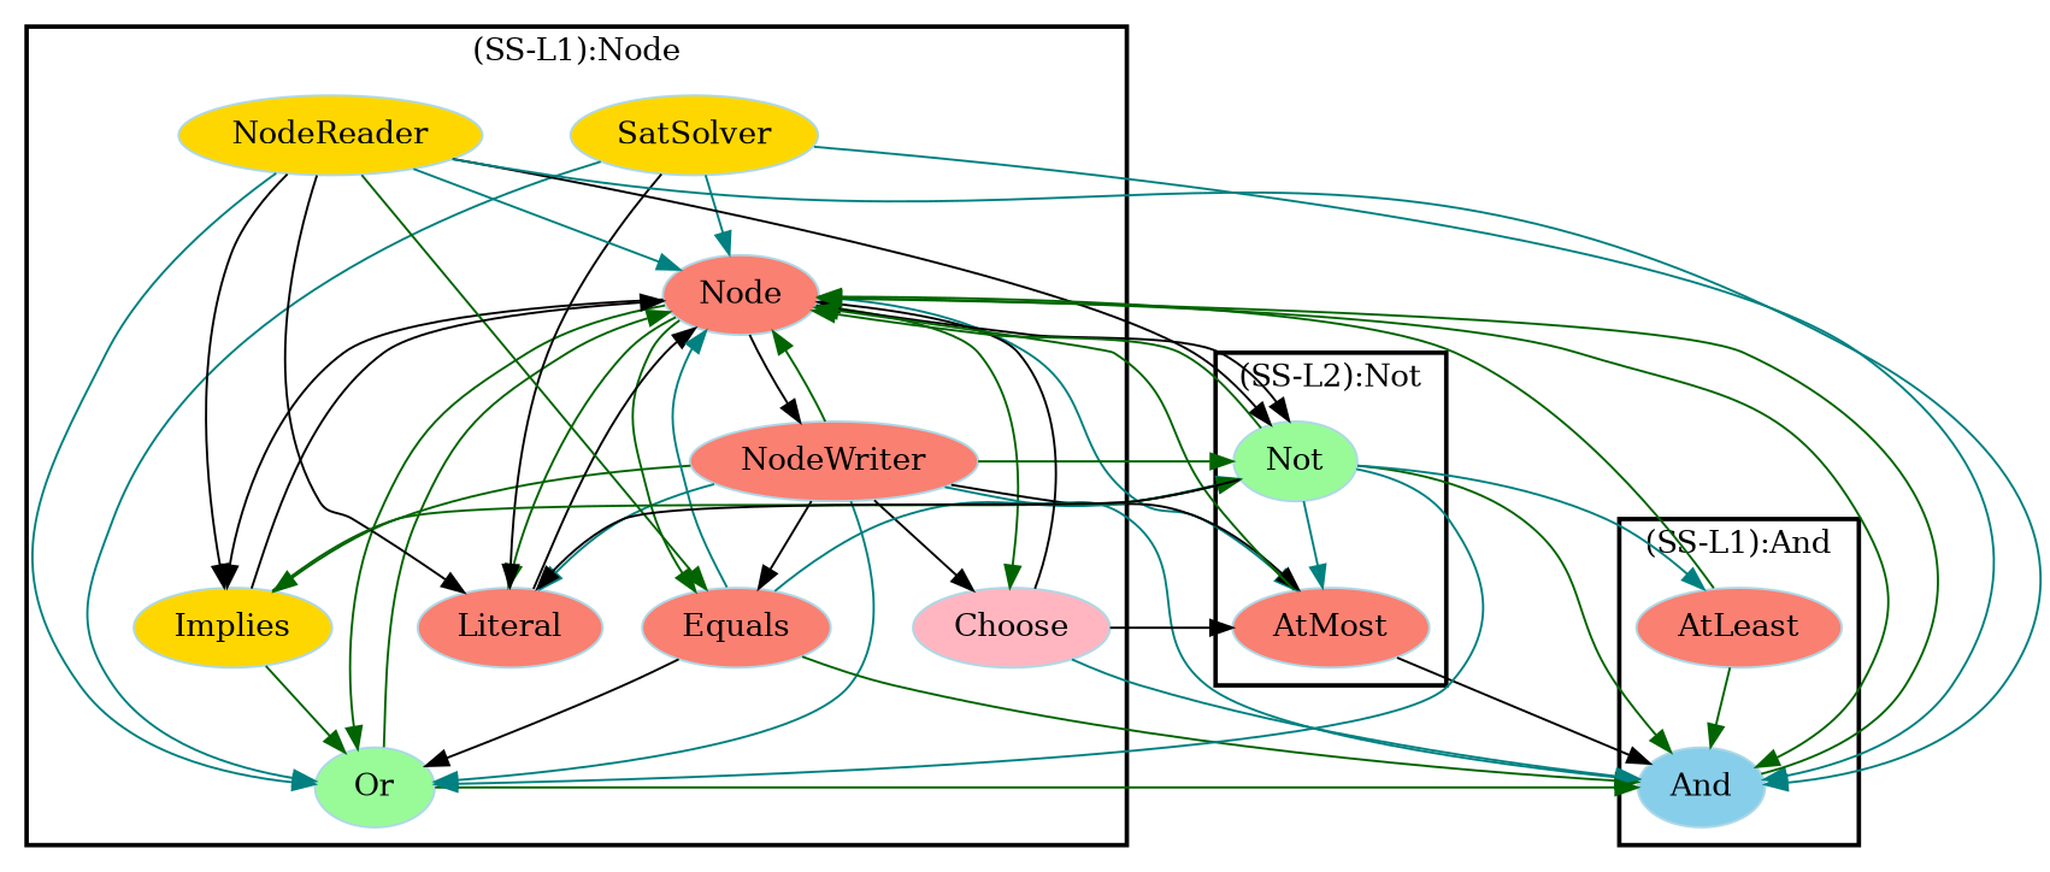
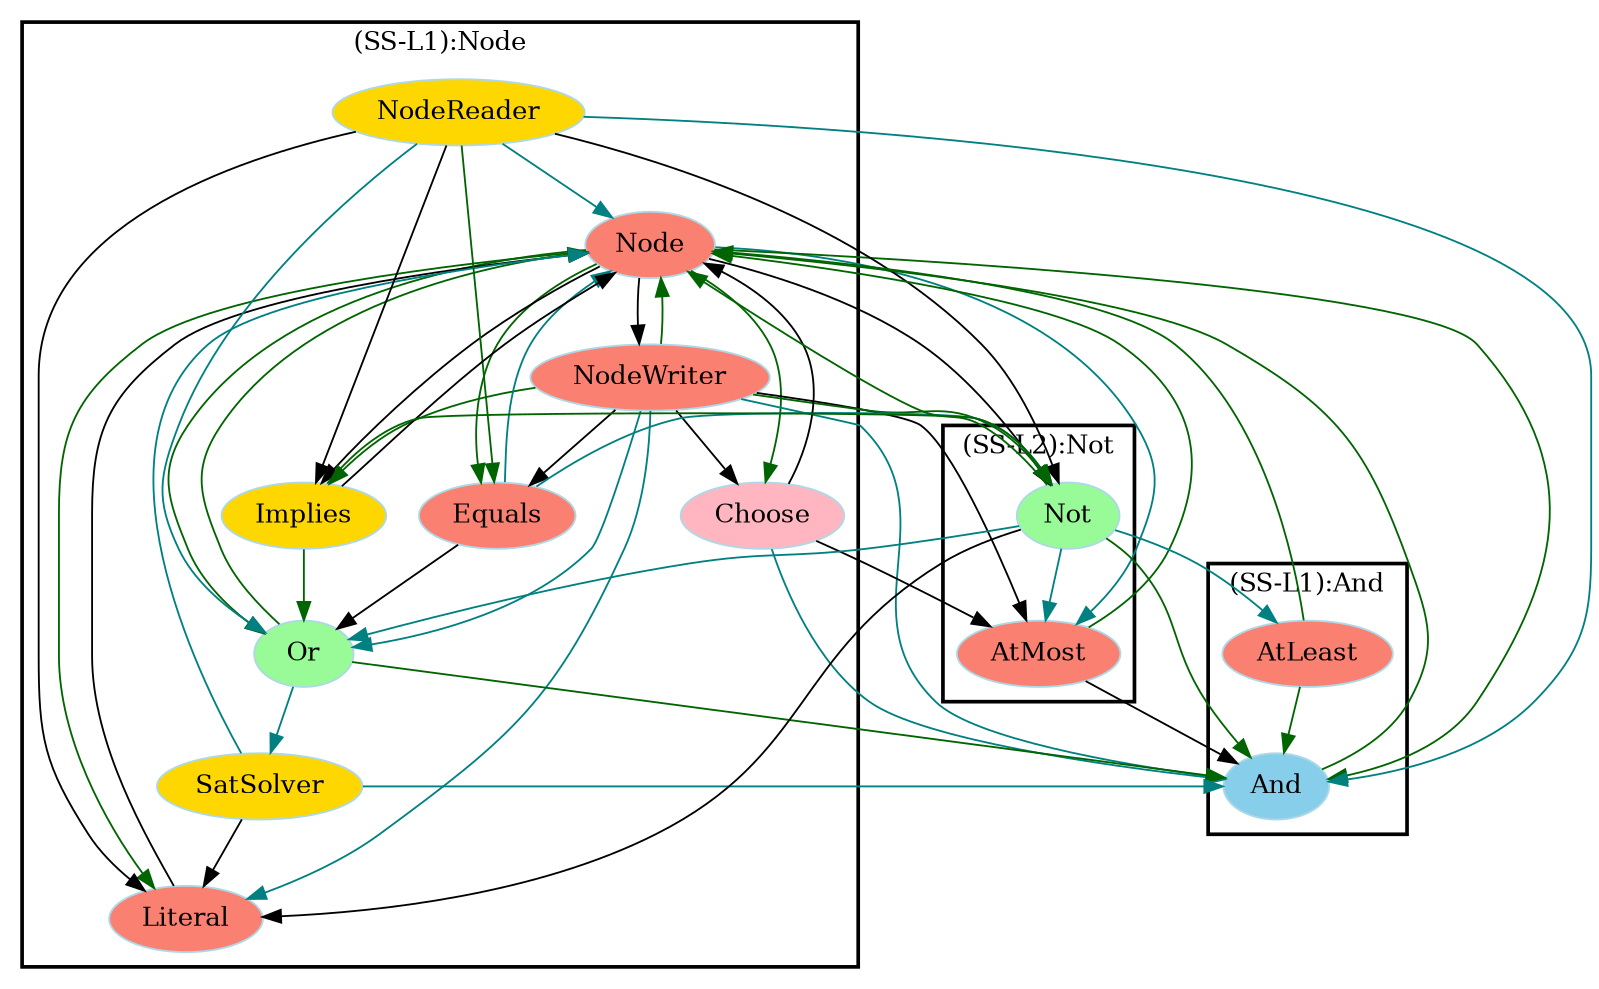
  digraph {
    node [color=lightblue fillcolor=salmon fontcolor=black shape=ellipse style=filled]
    edge [color=darkgreen font=6]
    n1 [label="Node"]
    n2 [label=NodeWriter]
    n3 [label=Literal]
    n4 [label=Equals]
    n5 [fillcolor=lightpink label=Choose]
    n6 [fillcolor=palegreen label=Or]
    n7 [fillcolor=gold label=SatSolver]
    n8 [fillcolor=gold label=NodeReader]
    n9 [fillcolor=gold label=Implies]
    n10 [label=AtMost]
    n11 [fillcolor=palegreen label=Not]
    n12 [fillcolor=skyblue label=And]
    n13 [label=AtLeast]
    subgraph cluster_1 {
      color=black
      label="(SS-L1):Node"
      style=bold
      n1
      n2
      n3
      n4
      n5
      n6
      n7
      n8
      n9
    }
    subgraph cluster_2 {
      color=black
      label="(SS-L2):Not"
      style=bold
      n10
      n11
    }
    subgraph cluster_3 {
      color=black
      label="(SS-L1):And"
      style=bold
      n12
      n13
    }
    n1 -> n2 [color=black]
    n1 -> n3
    n1 -> n4
    n1 -> n5
    n1 -> n6
    n1 -> n9 [color=black]
    n1 -> n10 [color=teal]
    n1 -> n11 [color=black]
    n1 -> n12
    n2 -> n1
    n2 -> n3 [color=teal]
    n2 -> n4 [color=black]
    n2 -> n5 [color=black]
    n2 -> n6 [color=teal]
    n2 -> n9
    n2 -> n10 [color=black]
    n2 -> n11
    n2 -> n12 [color=teal]
    n3 -> n1 [color=black]
    n4 -> n1 [color=teal]
    n4 -> n6 [color=black]
    n4 -> n11 [color=teal]
-   n4 -> n12
    n5 -> n1 [color=black]
    n5 -> n10 [color=black]
    n5 -> n12 [color=teal]
    n6 -> n1
    n6 -> n12
    n7 -> n1 [color=teal]
    n7 -> n3 [color=black]
-   n7 -> n6 [color=teal]
+   n6 -> n7 [color=teal]
    n7 -> n12 [color=teal]
    n8 -> n1 [color=teal]
    n8 -> n3 [color=black]
    n8 -> n4
    n8 -> n6 [color=teal]
    n8 -> n9 [color=black]
    n8 -> n11 [color=black]
    n8 -> n12 [color=teal]
    n9 -> n1 [color=black]
    n9 -> n6
    n9 -> n11
    n10 -> n1
    n10 -> n12 [color=black]
    n11 -> n1
    n11 -> n3 [color=black]
    n11 -> n6 [color=teal]
    n11 -> n10 [color=teal]
    n11 -> n12
    n11 -> n13 [color=teal]
    n12 -> n1
    n13 -> n1
    n13 -> n12
  }
